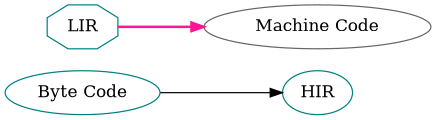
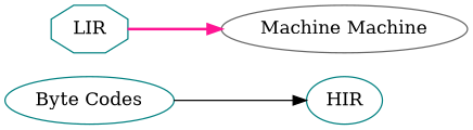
  digraph {
    aize="4,5"
    rankdir=LR
    node [color=teal shape=ellipse]
-   n1 [label="Byte Code"]
+   n1 [label="Byte Codes"]
    HIR
-   n3 [color=gray40 label="Machine Code"]
+   n3 [color=gray40 label="Machine Machine"]
    LIR [shape=octagon]
    n1 -> HIR [color=black style=solid]
    LIR -> n3 [color=deeppink style=bold]
  }
